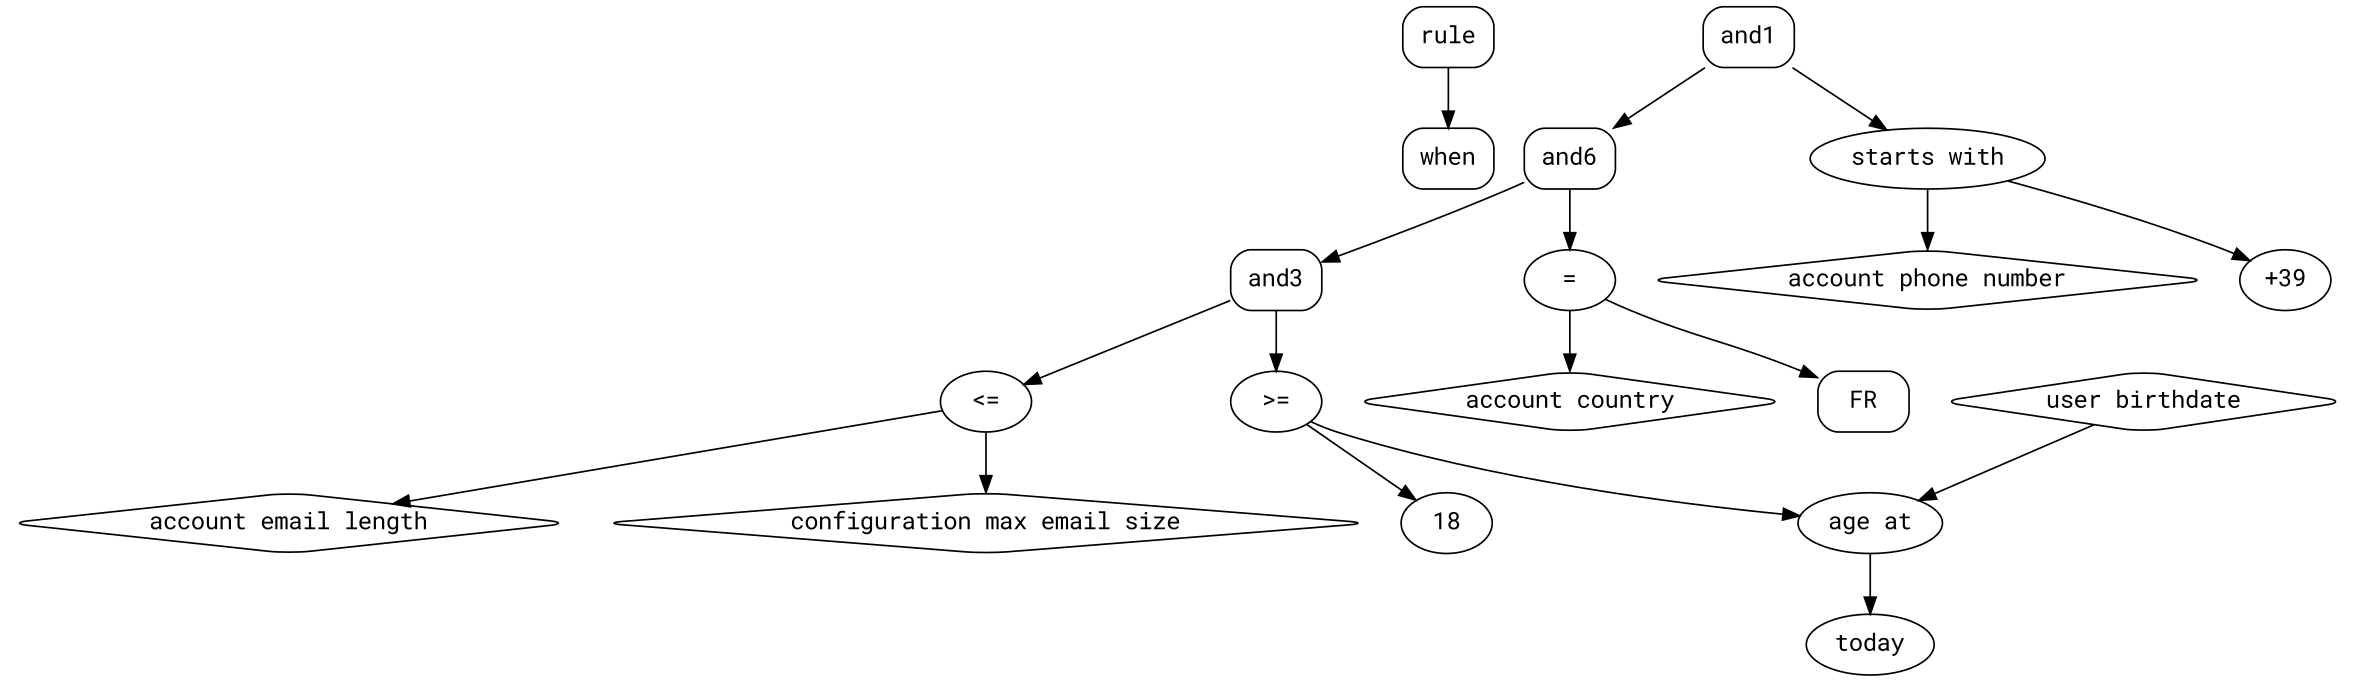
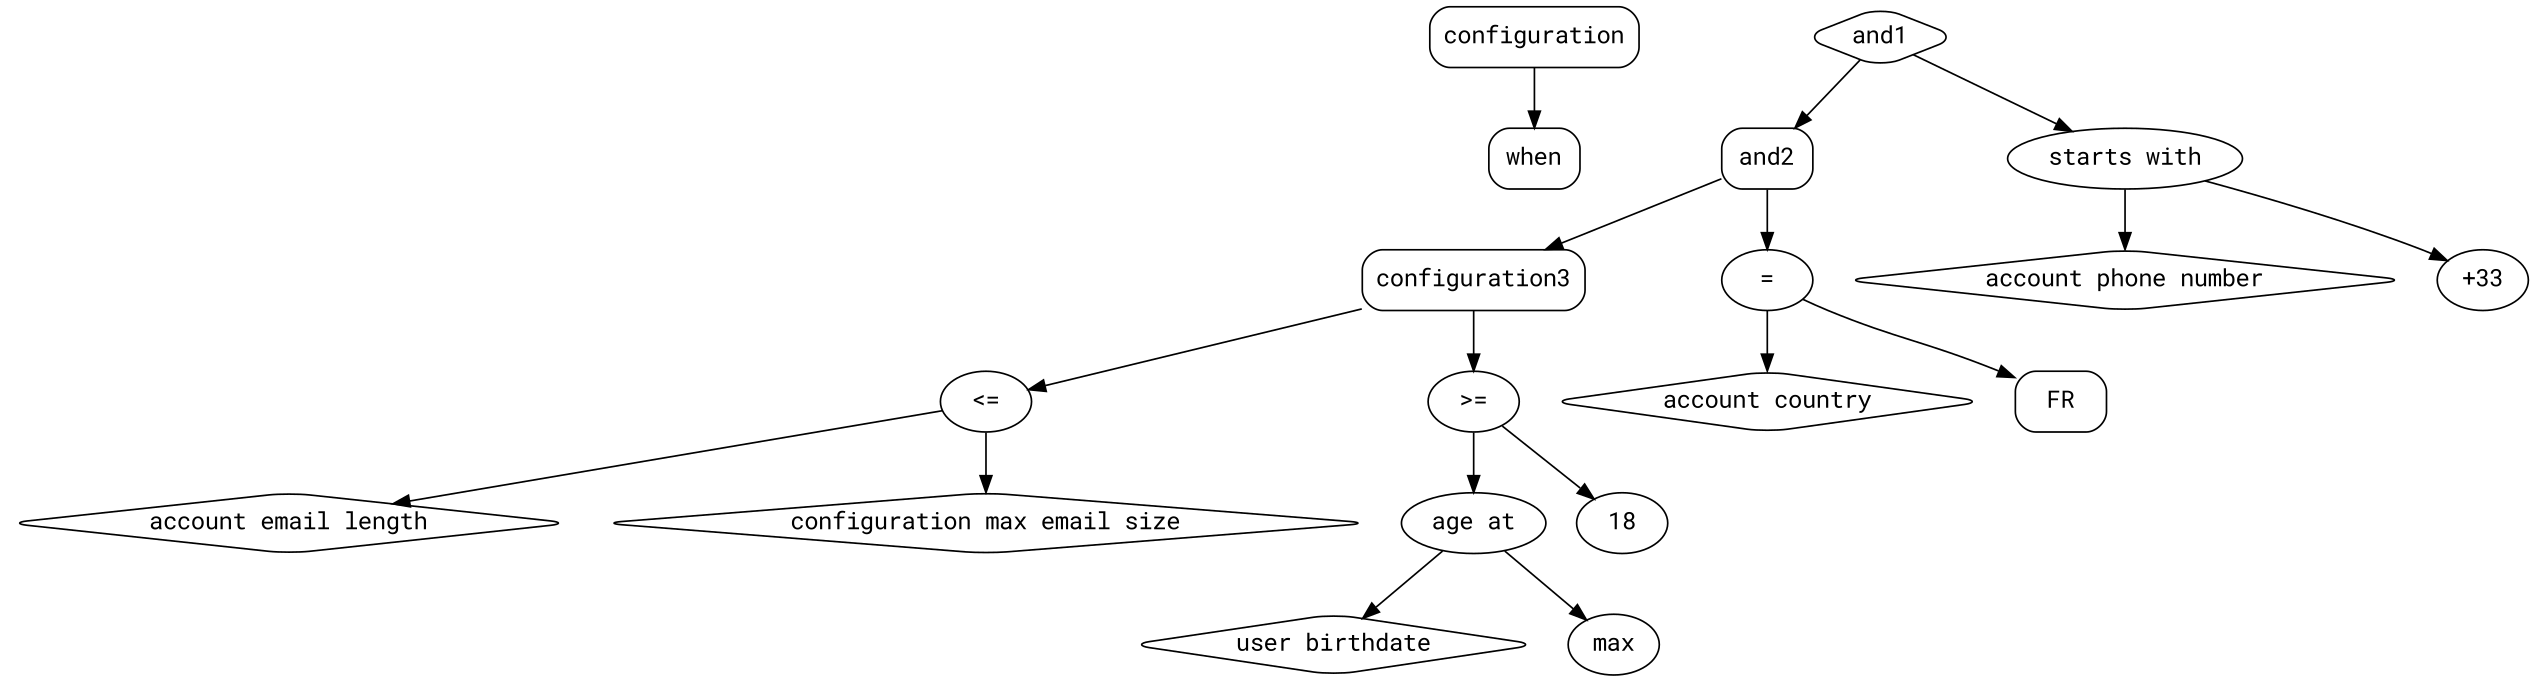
  digraph {
    fontname="Roboto Mono"
    node [fontname="Roboto Mono" style=rounded]
    edge [fontname="Roboto Mono"]
-   rule [shape=box]
+   rule [shape=box label=configuration]
    when [shape=box]
-   and1 [shape=box]
-   and2 [shape=box label=and6]
+   and1 [shape=diamond]
+   and2 [shape=box]
    "starts with"
-   and3 [shape=box]
+   and3 [shape=box label=configuration3]
    "="
    "account phone number" [shape=diamond]
-   "+33" [label="+39"]
+   "+33"
    "<="
    ">="
    "account country" [shape=diamond]
    FR [shape=box]
    "account email length" [shape=diamond]
    "configuration max email size" [shape=diamond]
    "age at"
    18
    "user birthdate" [shape=diamond]
-   today
+   today [label=max]
    rule -> when
    and1 -> and2
    and1 -> "starts with"
    and2 -> and3
    and2 -> "="
    "starts with" -> "account phone number"
    "starts with" -> "+33"
    and3 -> "<="
    and3 -> ">="
    "=" -> "account country"
    "=" -> FR
    "<=" -> "account email length"
    "<=" -> "configuration max email size"
    ">=" -> "age at"
    ">=" -> 18
-   "user birthdate" -> "age at"
+   "age at" -> "user birthdate"
    "age at" -> today
  }
